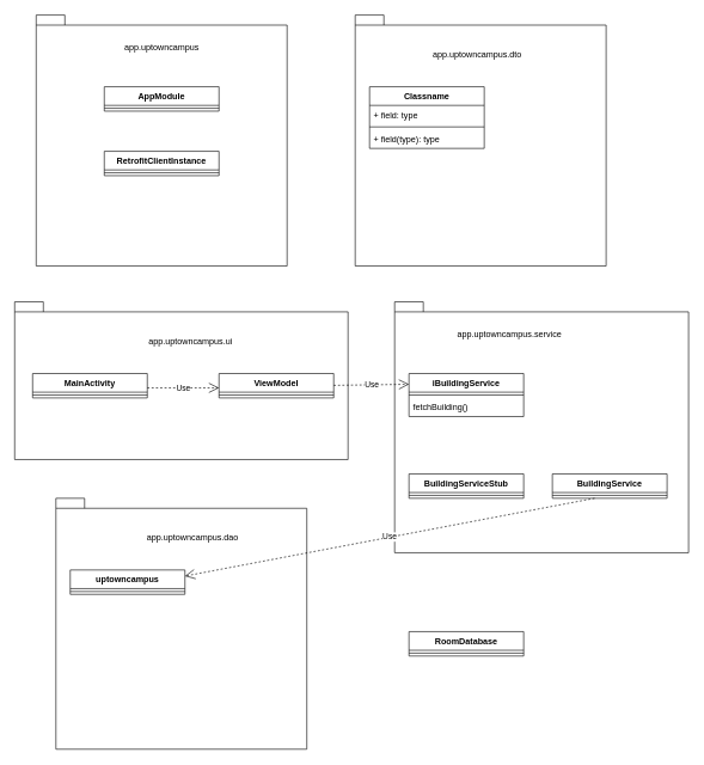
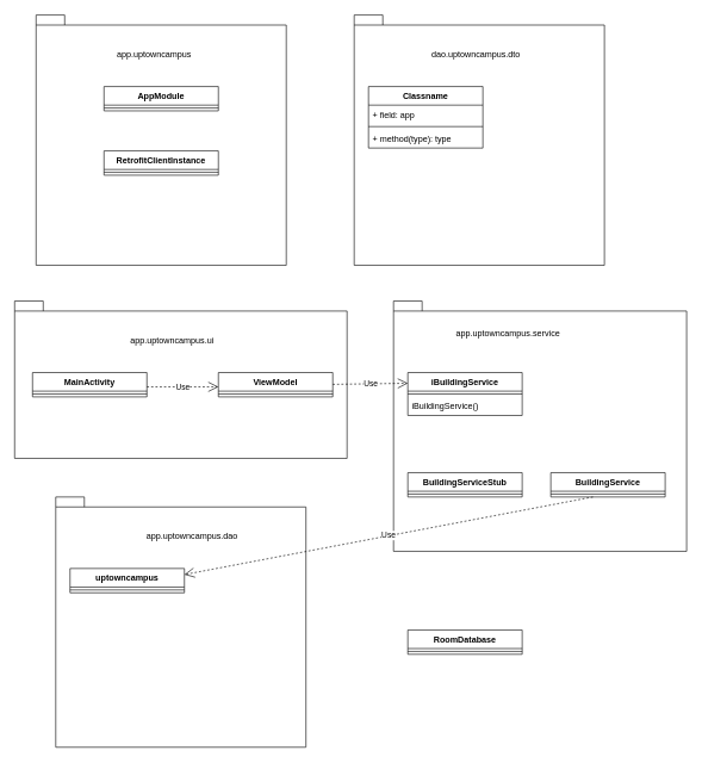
  <mxCell id="0" />
  <mxCell id="1" parent="0" />
  <mxCell id="2" value="" style="shape=folder;fontStyle=1;spacingTop=2;tabWidth=40;tabHeight=14;tabPosition=left;html=1;" vertex="1" parent="1"><mxGeometry x="50" y="20" width="350" height="350" as="geometry" /></mxCell>
- <mxCell id="3" value="app.uptowncampus" style="text;html=1;align=center;verticalAlign=middle;resizable=0;points=[];autosize=1;strokeColor=none;fillColor=none;" vertex="1" parent="1"><mxGeometry x="160" y="50" width="130" height="30" as="geometry" /></mxCell>
+ <mxCell id="3" value="app.uptowncampus" style="text;html=1;align=center;verticalAlign=middle;resizable=0;points=[];autosize=1;strokeColor=none;fillColor=none;" vertex="1" parent="1"><mxGeometry x="150" y="60" width="130" height="30" as="geometry" /></mxCell>
  <mxCell id="4" value="" style="shape=folder;fontStyle=1;spacingTop=2;tabWidth=40;tabHeight=14;tabPosition=left;html=1;" vertex="1" parent="1"><mxGeometry x="495" y="20" width="350" height="350" as="geometry" /></mxCell>
- <mxCell id="5" value="app.uptowncampus.dto" style="text;html=1;align=center;verticalAlign=middle;resizable=0;points=[];autosize=1;strokeColor=none;fillColor=none;" vertex="1" parent="1"><mxGeometry x="590" y="60" width="150" height="30" as="geometry" /></mxCell>
+ <mxCell id="5" value="dao.uptowncampus.dto" style="text;html=1;align=center;verticalAlign=middle;resizable=0;points=[];autosize=1;strokeColor=none;fillColor=none;" vertex="1" parent="1"><mxGeometry x="590" y="60" width="150" height="30" as="geometry" /></mxCell>
  <mxCell id="6" value="AppModule" style="swimlane;fontStyle=1;align=center;verticalAlign=top;childLayout=stackLayout;horizontal=1;startSize=26;horizontalStack=0;resizeParent=1;resizeParentMax=0;resizeLast=0;collapsible=1;marginBottom=0;" vertex="1" parent="1"><mxGeometry x="145" y="120" width="160" height="34" as="geometry" /></mxCell>
  <mxCell id="7" value="" style="line;strokeWidth=1;fillColor=none;align=left;verticalAlign=middle;spacingTop=-1;spacingLeft=3;spacingRight=3;rotatable=0;labelPosition=right;points=[];portConstraint=eastwest;strokeColor=inherit;" vertex="1" parent="6"><mxGeometry y="26" width="160" height="8" as="geometry" /></mxCell>
  <mxCell id="8" value="RetrofitClientInstance" style="swimlane;fontStyle=1;align=center;verticalAlign=top;childLayout=stackLayout;horizontal=1;startSize=26;horizontalStack=0;resizeParent=1;resizeParentMax=0;resizeLast=0;collapsible=1;marginBottom=0;" vertex="1" parent="1"><mxGeometry x="145" y="210" width="160" height="34" as="geometry" /></mxCell>
  <mxCell id="9" value="" style="line;strokeWidth=1;fillColor=none;align=left;verticalAlign=middle;spacingTop=-1;spacingLeft=3;spacingRight=3;rotatable=0;labelPosition=right;points=[];portConstraint=eastwest;strokeColor=inherit;" vertex="1" parent="8"><mxGeometry y="26" width="160" height="8" as="geometry" /></mxCell>
  <mxCell id="10" value="Classname" style="swimlane;fontStyle=1;align=center;verticalAlign=top;childLayout=stackLayout;horizontal=1;startSize=26;horizontalStack=0;resizeParent=1;resizeParentMax=0;resizeLast=0;collapsible=1;marginBottom=0;" vertex="1" parent="1"><mxGeometry x="515" y="120" width="160" height="86" as="geometry" /></mxCell>
- <mxCell id="11" value="+ field: type" style="text;strokeColor=none;fillColor=none;align=left;verticalAlign=top;spacingLeft=4;spacingRight=4;overflow=hidden;rotatable=0;points=[[0,0.5],[1,0.5]];portConstraint=eastwest;" vertex="1" parent="10"><mxGeometry y="26" width="160" height="26" as="geometry" /></mxCell>
+ <mxCell id="11" value="+ field: app" style="text;strokeColor=none;fillColor=none;align=left;verticalAlign=top;spacingLeft=4;spacingRight=4;overflow=hidden;rotatable=0;points=[[0,0.5],[1,0.5]];portConstraint=eastwest;" vertex="1" parent="10"><mxGeometry y="26" width="160" height="26" as="geometry" /></mxCell>
  <mxCell id="12" value="" style="line;strokeWidth=1;fillColor=none;align=left;verticalAlign=middle;spacingTop=-1;spacingLeft=3;spacingRight=3;rotatable=0;labelPosition=right;points=[];portConstraint=eastwest;strokeColor=inherit;" vertex="1" parent="10"><mxGeometry y="52" width="160" height="8" as="geometry" /></mxCell>
- <mxCell id="13" value="+ field(type): type" style="text;strokeColor=none;fillColor=none;align=left;verticalAlign=top;spacingLeft=4;spacingRight=4;overflow=hidden;rotatable=0;points=[[0,0.5],[1,0.5]];portConstraint=eastwest;" vertex="1" parent="10"><mxGeometry y="60" width="160" height="26" as="geometry" /></mxCell>
+ <mxCell id="13" value="+ method(type): type" style="text;strokeColor=none;fillColor=none;align=left;verticalAlign=top;spacingLeft=4;spacingRight=4;overflow=hidden;rotatable=0;points=[[0,0.5],[1,0.5]];portConstraint=eastwest;" vertex="1" parent="10"><mxGeometry y="60" width="160" height="26" as="geometry" /></mxCell>
  <mxCell id="14" value="" style="shape=folder;fontStyle=1;spacingTop=2;tabWidth=40;tabHeight=14;tabPosition=left;html=1;" vertex="1" parent="1"><mxGeometry x="20" y="420" width="465" height="220" as="geometry" /></mxCell>
- <mxCell id="15" value="app.uptowncampus.ui" style="text;html=1;align=center;verticalAlign=middle;resizable=0;points=[];autosize=1;strokeColor=none;fillColor=none;" vertex="1" parent="1"><mxGeometry x="195" y="460" width="140" height="30" as="geometry" /></mxCell>
+ <mxCell id="15" value="app.uptowncampus.ui" style="text;html=1;align=center;verticalAlign=middle;resizable=0;points=[];autosize=1;strokeColor=none;fillColor=none;" vertex="1" parent="1"><mxGeometry x="170" y="460" width="140" height="30" as="geometry" /></mxCell>
  <mxCell id="16" value="MainActivity" style="swimlane;fontStyle=1;align=center;verticalAlign=top;childLayout=stackLayout;horizontal=1;startSize=26;horizontalStack=0;resizeParent=1;resizeParentMax=0;resizeLast=0;collapsible=1;marginBottom=0;" vertex="1" parent="1"><mxGeometry x="45" y="520" width="160" height="34" as="geometry" /></mxCell>
  <mxCell id="17" value="" style="line;strokeWidth=1;fillColor=none;align=left;verticalAlign=middle;spacingTop=-1;spacingLeft=3;spacingRight=3;rotatable=0;labelPosition=right;points=[];portConstraint=eastwest;strokeColor=inherit;" vertex="1" parent="16"><mxGeometry y="26" width="160" height="8" as="geometry" /></mxCell>
  <mxCell id="18" value="ViewModel" style="swimlane;fontStyle=1;align=center;verticalAlign=top;childLayout=stackLayout;horizontal=1;startSize=26;horizontalStack=0;resizeParent=1;resizeParentMax=0;resizeLast=0;collapsible=1;marginBottom=0;" vertex="1" parent="1"><mxGeometry x="305" y="520" width="160" height="34" as="geometry" /></mxCell>
  <mxCell id="19" value="" style="line;strokeWidth=1;fillColor=none;align=left;verticalAlign=middle;spacingTop=-1;spacingLeft=3;spacingRight=3;rotatable=0;labelPosition=right;points=[];portConstraint=eastwest;strokeColor=inherit;" vertex="1" parent="18"><mxGeometry y="26" width="160" height="8" as="geometry" /></mxCell>
  <mxCell id="20" value="Use" style="endArrow=open;endSize=12;dashed=1;html=1;rounded=0;" edge="1" parent="1"><mxGeometry width="160" relative="1" as="geometry"><mxPoint x="205" y="540" as="sourcePoint" /><mxPoint x="305" y="540" as="targetPoint" /></mxGeometry></mxCell>
  <mxCell id="21" value="" style="shape=folder;fontStyle=1;spacingTop=2;tabWidth=40;tabHeight=14;tabPosition=left;html=1;" vertex="1" parent="1"><mxGeometry x="550" y="420" width="410" height="350" as="geometry" /></mxCell>
  <mxCell id="22" value="app.uptowncampus.service" style="text;html=1;align=center;verticalAlign=middle;resizable=0;points=[];autosize=1;strokeColor=none;fillColor=none;" vertex="1" parent="1"><mxGeometry x="625" y="450" width="170" height="30" as="geometry" /></mxCell>
  <mxCell id="23" value="iBuildingService" style="swimlane;fontStyle=1;align=center;verticalAlign=top;childLayout=stackLayout;horizontal=1;startSize=26;horizontalStack=0;resizeParent=1;resizeParentMax=0;resizeLast=0;collapsible=1;marginBottom=0;" vertex="1" parent="1"><mxGeometry x="570" y="520" width="160" height="60" as="geometry" /></mxCell>
  <mxCell id="24" value="" style="line;strokeWidth=1;fillColor=none;align=left;verticalAlign=middle;spacingTop=-1;spacingLeft=3;spacingRight=3;rotatable=0;labelPosition=right;points=[];portConstraint=eastwest;strokeColor=inherit;" vertex="1" parent="23"><mxGeometry y="26" width="160" height="8" as="geometry" /></mxCell>
- <mxCell id="25" value="fetchBuilding()" style="text;strokeColor=none;fillColor=none;align=left;verticalAlign=top;spacingLeft=4;spacingRight=4;overflow=hidden;rotatable=0;points=[[0,0.5],[1,0.5]];portConstraint=eastwest;" vertex="1" parent="23"><mxGeometry y="34" width="160" height="26" as="geometry" /></mxCell>
+ <mxCell id="25" value="iBuildingService()" style="text;strokeColor=none;fillColor=none;align=left;verticalAlign=top;spacingLeft=4;spacingRight=4;overflow=hidden;rotatable=0;points=[[0,0.5],[1,0.5]];portConstraint=eastwest;" vertex="1" parent="23"><mxGeometry y="34" width="160" height="26" as="geometry" /></mxCell>
  <mxCell id="26" value="BuildingServiceStub" style="swimlane;fontStyle=1;align=center;verticalAlign=top;childLayout=stackLayout;horizontal=1;startSize=26;horizontalStack=0;resizeParent=1;resizeParentMax=0;resizeLast=0;collapsible=1;marginBottom=0;" vertex="1" parent="1"><mxGeometry x="570" y="660" width="160" height="34" as="geometry" /></mxCell>
  <mxCell id="27" value="" style="line;strokeWidth=1;fillColor=none;align=left;verticalAlign=middle;spacingTop=-1;spacingLeft=3;spacingRight=3;rotatable=0;labelPosition=right;points=[];portConstraint=eastwest;strokeColor=inherit;" vertex="1" parent="26"><mxGeometry y="26" width="160" height="8" as="geometry" /></mxCell>
  <mxCell id="28" value="Use" style="endArrow=open;endSize=12;dashed=1;html=1;rounded=0;entryX=0;entryY=0.25;entryDx=0;entryDy=0;" edge="1" parent="1" target="23"><mxGeometry width="160" relative="1" as="geometry"><mxPoint x="465" y="536.5" as="sourcePoint" /><mxPoint x="565" y="536.5" as="targetPoint" /></mxGeometry></mxCell>
  <mxCell id="29" value="BuildingService" style="swimlane;fontStyle=1;align=center;verticalAlign=top;childLayout=stackLayout;horizontal=1;startSize=26;horizontalStack=0;resizeParent=1;resizeParentMax=0;resizeLast=0;collapsible=1;marginBottom=0;" vertex="1" parent="1"><mxGeometry x="770" y="660" width="160" height="34" as="geometry" /></mxCell>
  <mxCell id="30" value="" style="line;strokeWidth=1;fillColor=none;align=left;verticalAlign=middle;spacingTop=-1;spacingLeft=3;spacingRight=3;rotatable=0;labelPosition=right;points=[];portConstraint=eastwest;strokeColor=inherit;" vertex="1" parent="29"><mxGeometry y="26" width="160" height="8" as="geometry" /></mxCell>
  <mxCell id="31" value="" style="shape=folder;fontStyle=1;spacingTop=2;tabWidth=40;tabHeight=14;tabPosition=left;html=1;" vertex="1" parent="1"><mxGeometry x="77.5" y="694" width="350" height="350" as="geometry" /></mxCell>
  <mxCell id="32" value="app.uptowncampus.dao" style="text;html=1;align=center;verticalAlign=middle;resizable=0;points=[];autosize=1;strokeColor=none;fillColor=none;" vertex="1" parent="1"><mxGeometry x="192.5" y="734" width="150" height="30" as="geometry" /></mxCell>
  <mxCell id="33" value="uptowncampus" style="swimlane;fontStyle=1;align=center;verticalAlign=top;childLayout=stackLayout;horizontal=1;startSize=26;horizontalStack=0;resizeParent=1;resizeParentMax=0;resizeLast=0;collapsible=1;marginBottom=0;" vertex="1" parent="1"><mxGeometry x="97.5" y="794" width="160" height="34" as="geometry" /></mxCell>
  <mxCell id="34" value="" style="line;strokeWidth=1;fillColor=none;align=left;verticalAlign=middle;spacingTop=-1;spacingLeft=3;spacingRight=3;rotatable=0;labelPosition=right;points=[];portConstraint=eastwest;strokeColor=inherit;" vertex="1" parent="33"><mxGeometry y="26" width="160" height="8" as="geometry" /></mxCell>
  <mxCell id="35" value="Use" style="endArrow=open;endSize=12;dashed=1;html=1;rounded=0;entryX=1;entryY=0.25;entryDx=0;entryDy=0;" edge="1" parent="1" source="30" target="33"><mxGeometry width="160" relative="1" as="geometry"><mxPoint x="550" y="861.5" as="sourcePoint" /><mxPoint x="655" y="860" as="targetPoint" /></mxGeometry></mxCell>
  <mxCell id="36" value="RoomDatabase" style="swimlane;fontStyle=1;align=center;verticalAlign=top;childLayout=stackLayout;horizontal=1;startSize=26;horizontalStack=0;resizeParent=1;resizeParentMax=0;resizeLast=0;collapsible=1;marginBottom=0;" vertex="1" parent="1"><mxGeometry x="570" y="880" width="160" height="34" as="geometry" /></mxCell>
  <mxCell id="37" value="" style="line;strokeWidth=1;fillColor=none;align=left;verticalAlign=middle;spacingTop=-1;spacingLeft=3;spacingRight=3;rotatable=0;labelPosition=right;points=[];portConstraint=eastwest;strokeColor=inherit;" vertex="1" parent="36"><mxGeometry y="26" width="160" height="8" as="geometry" /></mxCell>
